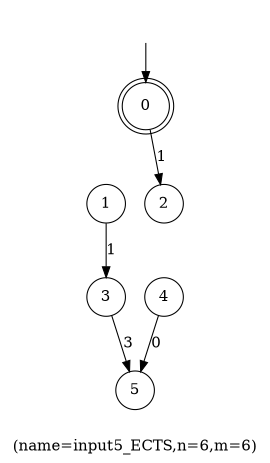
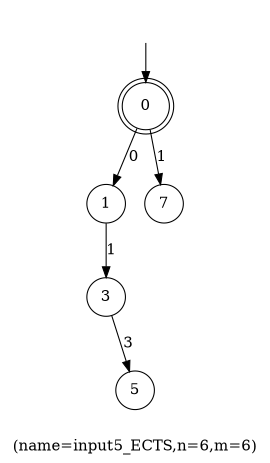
  digraph {
    label="(name=input5_ECTS,n=6,m=6)"
    node [shape=circle]
    _nil [style=invis shape=""]
    0 [shape=doublecircle]
    1
-   2
+   2 [label=7]
    3
    5
-   4
    _nil -> 0
+   0 -> 1 [label=0]
    0 -> 2 [label=1]
    1 -> 3 [label=1]
    3 -> 5 [label=3]
-   4 -> 5 [label=0]
  }
